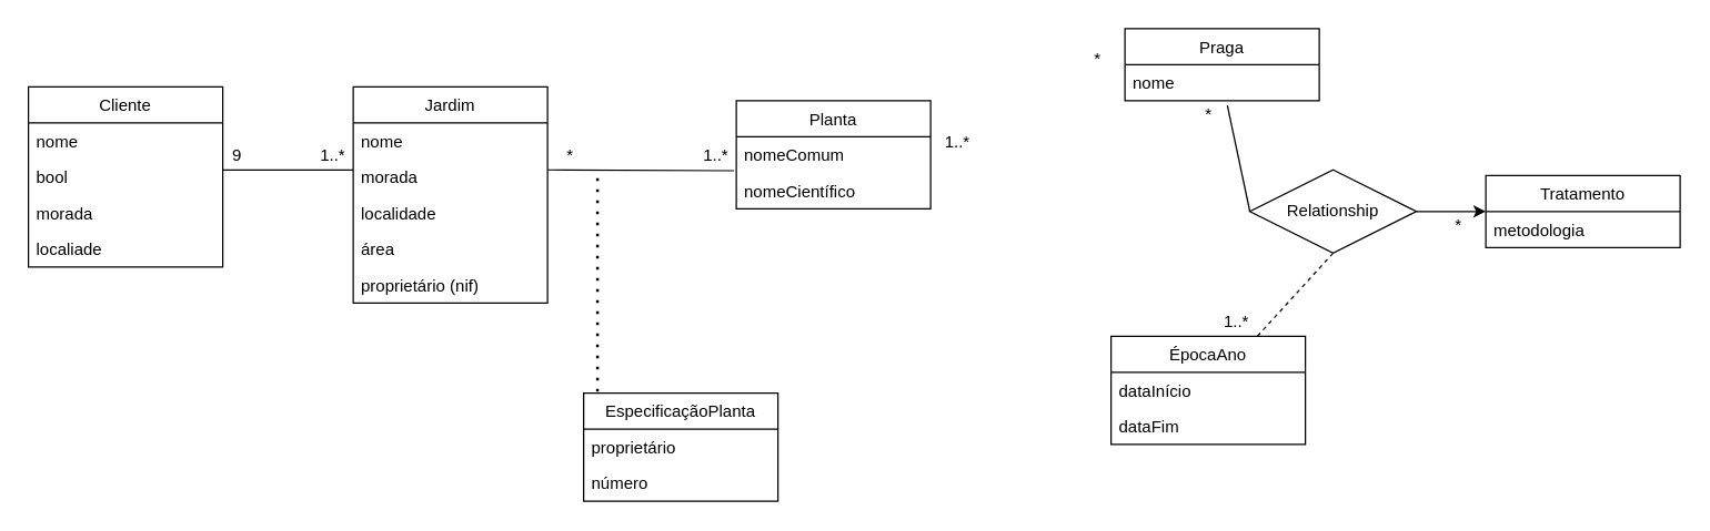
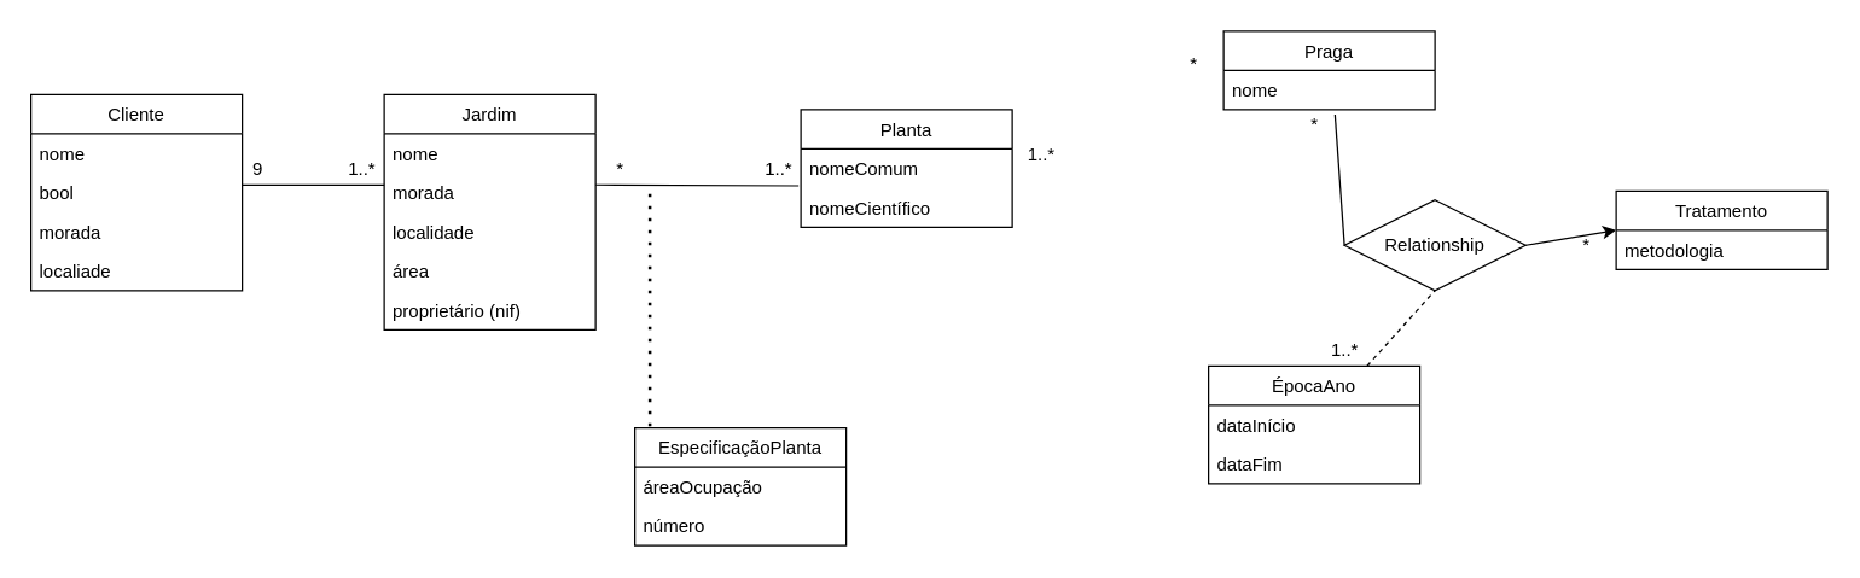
  <mxCell id="0" />
  <mxCell id="1" parent="0" />
  <mxCell id="2" value="Cliente" style="swimlane;fontStyle=0;childLayout=stackLayout;horizontal=1;startSize=26;fillColor=none;horizontalStack=0;resizeParent=1;resizeParentMax=0;resizeLast=0;collapsible=1;marginBottom=0;" parent="1" vertex="1"><mxGeometry x="20" y="62" width="140" height="130" as="geometry" /></mxCell>
  <mxCell id="3" value="nome" style="text;strokeColor=none;fillColor=none;align=left;verticalAlign=top;spacingLeft=4;spacingRight=4;overflow=hidden;rotatable=0;points=[[0,0.5],[1,0.5]];portConstraint=eastwest;" parent="2" vertex="1"><mxGeometry y="26" width="140" height="26" as="geometry" /></mxCell>
  <mxCell id="4" value="bool" style="text;strokeColor=none;fillColor=none;align=left;verticalAlign=top;spacingLeft=4;spacingRight=4;overflow=hidden;rotatable=0;points=[[0,0.5],[1,0.5]];portConstraint=eastwest;" parent="2" vertex="1"><mxGeometry y="52" width="140" height="26" as="geometry" /></mxCell>
  <mxCell id="5" value="morada" style="text;strokeColor=none;fillColor=none;align=left;verticalAlign=top;spacingLeft=4;spacingRight=4;overflow=hidden;rotatable=0;points=[[0,0.5],[1,0.5]];portConstraint=eastwest;" parent="2" vertex="1"><mxGeometry y="78" width="140" height="26" as="geometry" /></mxCell>
  <mxCell id="6" value="localiade" style="text;strokeColor=none;fillColor=none;align=left;verticalAlign=top;spacingLeft=4;spacingRight=4;overflow=hidden;rotatable=0;points=[[0,0.5],[1,0.5]];portConstraint=eastwest;" parent="2" vertex="1"><mxGeometry y="104" width="140" height="26" as="geometry" /></mxCell>
  <mxCell id="7" value="Jardim" style="swimlane;fontStyle=0;childLayout=stackLayout;horizontal=1;startSize=26;fillColor=none;horizontalStack=0;resizeParent=1;resizeParentMax=0;resizeLast=0;collapsible=1;marginBottom=0;" parent="1" vertex="1"><mxGeometry x="254" y="62" width="140" height="156" as="geometry" /></mxCell>
  <mxCell id="8" value="nome" style="text;strokeColor=none;fillColor=none;align=left;verticalAlign=top;spacingLeft=4;spacingRight=4;overflow=hidden;rotatable=0;points=[[0,0.5],[1,0.5]];portConstraint=eastwest;" parent="7" vertex="1"><mxGeometry y="26" width="140" height="26" as="geometry" /></mxCell>
  <mxCell id="9" value="morada" style="text;strokeColor=none;fillColor=none;align=left;verticalAlign=top;spacingLeft=4;spacingRight=4;overflow=hidden;rotatable=0;points=[[0,0.5],[1,0.5]];portConstraint=eastwest;" parent="7" vertex="1"><mxGeometry y="52" width="140" height="26" as="geometry" /></mxCell>
  <mxCell id="10" value="localidade" style="text;strokeColor=none;fillColor=none;align=left;verticalAlign=top;spacingLeft=4;spacingRight=4;overflow=hidden;rotatable=0;points=[[0,0.5],[1,0.5]];portConstraint=eastwest;" parent="7" vertex="1"><mxGeometry y="78" width="140" height="26" as="geometry" /></mxCell>
  <mxCell id="11" value="área" style="text;strokeColor=none;fillColor=none;align=left;verticalAlign=top;spacingLeft=4;spacingRight=4;overflow=hidden;rotatable=0;points=[[0,0.5],[1,0.5]];portConstraint=eastwest;" parent="7" vertex="1"><mxGeometry y="104" width="140" height="26" as="geometry" /></mxCell>
  <mxCell id="12" value="proprietário (nif)" style="text;strokeColor=none;fillColor=none;align=left;verticalAlign=top;spacingLeft=4;spacingRight=4;overflow=hidden;rotatable=0;points=[[0,0.5],[1,0.5]];portConstraint=eastwest;" parent="7" vertex="1"><mxGeometry y="130" width="140" height="26" as="geometry" /></mxCell>
  <mxCell id="13" value="" style="endArrow=none;html=1;entryX=0;entryY=0.308;entryDx=0;entryDy=0;entryPerimeter=0;" parent="1" target="9" edge="1"><mxGeometry width="50" height="50" relative="1" as="geometry"><mxPoint x="160" y="122" as="sourcePoint" /><mxPoint x="350" y="192" as="targetPoint" /></mxGeometry></mxCell>
  <mxCell id="14" value="9" style="text;html=1;align=center;verticalAlign=middle;resizable=0;points=[];autosize=1;" parent="1" vertex="1"><mxGeometry x="160" y="102" width="20" height="20" as="geometry" /></mxCell>
  <mxCell id="15" value="1..*" style="text;html=1;align=center;verticalAlign=middle;resizable=0;points=[];autosize=1;" parent="1" vertex="1"><mxGeometry x="224" y="102" width="30" height="20" as="geometry" /></mxCell>
  <mxCell id="16" value="Planta" style="swimlane;fontStyle=0;childLayout=stackLayout;horizontal=1;startSize=26;fillColor=none;horizontalStack=0;resizeParent=1;resizeParentMax=0;resizeLast=0;collapsible=1;marginBottom=0;" parent="1" vertex="1"><mxGeometry x="530" y="72" width="140" height="78" as="geometry" /></mxCell>
  <mxCell id="17" value="nomeComum&#10;" style="text;strokeColor=none;fillColor=none;align=left;verticalAlign=top;spacingLeft=4;spacingRight=4;overflow=hidden;rotatable=0;points=[[0,0.5],[1,0.5]];portConstraint=eastwest;" parent="16" vertex="1"><mxGeometry y="26" width="140" height="26" as="geometry" /></mxCell>
  <mxCell id="18" value="nomeCientífico" style="text;strokeColor=none;fillColor=none;align=left;verticalAlign=top;spacingLeft=4;spacingRight=4;overflow=hidden;rotatable=0;points=[[0,0.5],[1,0.5]];portConstraint=eastwest;" parent="16" vertex="1"><mxGeometry y="52" width="140" height="26" as="geometry" /></mxCell>
  <mxCell id="19" value="" style="endArrow=none;html=1;entryX=-0.011;entryY=-0.054;entryDx=0;entryDy=0;entryPerimeter=0;" parent="1" target="18" edge="1"><mxGeometry width="50" height="50" relative="1" as="geometry"><mxPoint x="394" y="122" as="sourcePoint" /><mxPoint x="350" y="192" as="targetPoint" /></mxGeometry></mxCell>
  <mxCell id="20" value="" style="endArrow=none;dashed=1;html=1;dashPattern=1 3;strokeWidth=2;" parent="1" edge="1"><mxGeometry width="50" height="50" relative="1" as="geometry"><mxPoint x="430" y="282" as="sourcePoint" /><mxPoint x="430" y="122" as="targetPoint" /></mxGeometry></mxCell>
  <mxCell id="21" value="EspecificaçãoPlanta" style="swimlane;fontStyle=0;childLayout=stackLayout;horizontal=1;startSize=26;fillColor=none;horizontalStack=0;resizeParent=1;resizeParentMax=0;resizeLast=0;collapsible=1;marginBottom=0;" parent="1" vertex="1"><mxGeometry x="420" y="283" width="140" height="78" as="geometry" /></mxCell>
- <mxCell id="22" value="proprietário" style="text;strokeColor=none;fillColor=none;align=left;verticalAlign=top;spacingLeft=4;spacingRight=4;overflow=hidden;rotatable=0;points=[[0,0.5],[1,0.5]];portConstraint=eastwest;" parent="21" vertex="1"><mxGeometry y="26" width="140" height="26" as="geometry" /></mxCell>
+ <mxCell id="22" value="áreaOcupação" style="text;strokeColor=none;fillColor=none;align=left;verticalAlign=top;spacingLeft=4;spacingRight=4;overflow=hidden;rotatable=0;points=[[0,0.5],[1,0.5]];portConstraint=eastwest;" parent="21" vertex="1"><mxGeometry y="26" width="140" height="26" as="geometry" /></mxCell>
  <mxCell id="23" value="número" style="text;strokeColor=none;fillColor=none;align=left;verticalAlign=top;spacingLeft=4;spacingRight=4;overflow=hidden;rotatable=0;points=[[0,0.5],[1,0.5]];portConstraint=eastwest;" parent="21" vertex="1"><mxGeometry y="52" width="140" height="26" as="geometry" /></mxCell>
  <mxCell id="24" value="1..*" style="text;html=1;align=center;verticalAlign=middle;resizable=0;points=[];autosize=1;" parent="1" vertex="1"><mxGeometry x="500" y="102" width="30" height="20" as="geometry" /></mxCell>
  <mxCell id="25" value="*" style="text;html=1;align=center;verticalAlign=middle;resizable=0;points=[];autosize=1;" parent="1" vertex="1"><mxGeometry x="400" y="102" width="20" height="20" as="geometry" /></mxCell>
  <mxCell id="26" value="Praga" style="swimlane;fontStyle=0;childLayout=stackLayout;horizontal=1;startSize=26;fillColor=none;horizontalStack=0;resizeParent=1;resizeParentMax=0;resizeLast=0;collapsible=1;marginBottom=0;" parent="1" vertex="1"><mxGeometry x="810" y="20" width="140" height="52" as="geometry" /></mxCell>
  <mxCell id="27" value="nome" style="text;strokeColor=none;fillColor=none;align=left;verticalAlign=top;spacingLeft=4;spacingRight=4;overflow=hidden;rotatable=0;points=[[0,0.5],[1,0.5]];portConstraint=eastwest;" parent="26" vertex="1"><mxGeometry y="26" width="140" height="26" as="geometry" /></mxCell>
  <mxCell id="28" value="1..*" style="text;html=1;align=center;verticalAlign=middle;resizable=0;points=[];autosize=1;" parent="1" vertex="1"><mxGeometry x="674" y="92" width="30" height="20" as="geometry" /></mxCell>
  <mxCell id="29" value="*" style="text;html=1;align=center;verticalAlign=middle;resizable=0;points=[];autosize=1;" parent="1" vertex="1"><mxGeometry x="780" y="32" width="20" height="20" as="geometry" /></mxCell>
  <mxCell id="30" value="ÉpocaAno" style="swimlane;fontStyle=0;childLayout=stackLayout;horizontal=1;startSize=26;fillColor=none;horizontalStack=0;resizeParent=1;resizeParentMax=0;resizeLast=0;collapsible=1;marginBottom=0;" parent="1" vertex="1"><mxGeometry x="800" y="242" width="140" height="78" as="geometry" /></mxCell>
  <mxCell id="31" value="dataInício" style="text;strokeColor=none;fillColor=none;align=left;verticalAlign=top;spacingLeft=4;spacingRight=4;overflow=hidden;rotatable=0;points=[[0,0.5],[1,0.5]];portConstraint=eastwest;" parent="30" vertex="1"><mxGeometry y="26" width="140" height="26" as="geometry" /></mxCell>
  <mxCell id="32" value="dataFim" style="text;strokeColor=none;fillColor=none;align=left;verticalAlign=top;spacingLeft=4;spacingRight=4;overflow=hidden;rotatable=0;points=[[0,0.5],[1,0.5]];portConstraint=eastwest;" parent="30" vertex="1"><mxGeometry y="52" width="140" height="26" as="geometry" /></mxCell>
  <mxCell id="33" value="" style="endArrow=none;html=1;entryX=0.5;entryY=1;entryDx=0;entryDy=0;dashed=1;" parent="1" source="30" edge="1" target="38"><mxGeometry width="50" height="50" relative="1" as="geometry"><mxPoint x="893" y="240" as="sourcePoint" /><mxPoint x="980" y="212" as="targetPoint" /></mxGeometry></mxCell>
  <mxCell id="34" value="Tratamento" style="swimlane;fontStyle=0;childLayout=stackLayout;horizontal=1;startSize=26;fillColor=none;horizontalStack=0;resizeParent=1;resizeParentMax=0;resizeLast=0;collapsible=1;marginBottom=0;" parent="1" vertex="1"><mxGeometry x="1070" y="126" width="140" height="52" as="geometry" /></mxCell>
  <mxCell id="35" value="metodologia" style="text;strokeColor=none;fillColor=none;align=left;verticalAlign=top;spacingLeft=4;spacingRight=4;overflow=hidden;rotatable=0;points=[[0,0.5],[1,0.5]];portConstraint=eastwest;" parent="34" vertex="1"><mxGeometry y="26" width="140" height="26" as="geometry" /></mxCell>
  <mxCell id="36" value="1..*" style="text;html=1;align=center;verticalAlign=middle;resizable=0;points=[];autosize=1;" parent="1" vertex="1"><mxGeometry x="820" y="222" width="140" height="20" as="geometry" /></mxCell>
  <mxCell id="37" value="*" style="text;html=1;align=center;verticalAlign=middle;resizable=0;points=[];autosize=1;" parent="1" vertex="1"><mxGeometry x="860" y="72" width="20" height="20" as="geometry" /></mxCell>
- <mxCell id="38" value="Relationship" style="shape=rhombus;perimeter=rhombusPerimeter;whiteSpace=wrap;html=1;align=center;" vertex="1" parent="1"><mxGeometry x="900" y="122" width="120" height="60" as="geometry" /></mxCell>
+ <mxCell id="38" value="Relationship" style="shape=rhombus;perimeter=rhombusPerimeter;whiteSpace=wrap;html=1;align=center;" vertex="1" parent="1"><mxGeometry x="890" y="132" width="120" height="60" as="geometry" /></mxCell>
  <mxCell id="39" value="" style="endArrow=classic;html=1;exitX=1;exitY=0.5;exitDx=0;exitDy=0;entryX=0;entryY=0.5;entryDx=0;entryDy=0;" edge="1" parent="1" source="38" target="34"><mxGeometry width="50" height="50" relative="1" as="geometry"><mxPoint x="1030" y="112" as="sourcePoint" /><mxPoint x="1080" y="62" as="targetPoint" /></mxGeometry></mxCell>
  <mxCell id="40" value="" style="endArrow=none;html=1;entryX=0;entryY=0.5;entryDx=0;entryDy=0;exitX=0.527;exitY=1.133;exitDx=0;exitDy=0;exitPerimeter=0;" edge="1" parent="1" source="27" target="38"><mxGeometry width="50" height="50" relative="1" as="geometry"><mxPoint x="860" y="162" as="sourcePoint" /><mxPoint x="910" y="112" as="targetPoint" /></mxGeometry></mxCell>
  <mxCell id="41" value="*" style="text;html=1;align=center;verticalAlign=middle;resizable=0;points=[];autosize=1;" vertex="1" parent="1"><mxGeometry x="1040" y="152" width="20" height="20" as="geometry" /></mxCell>
